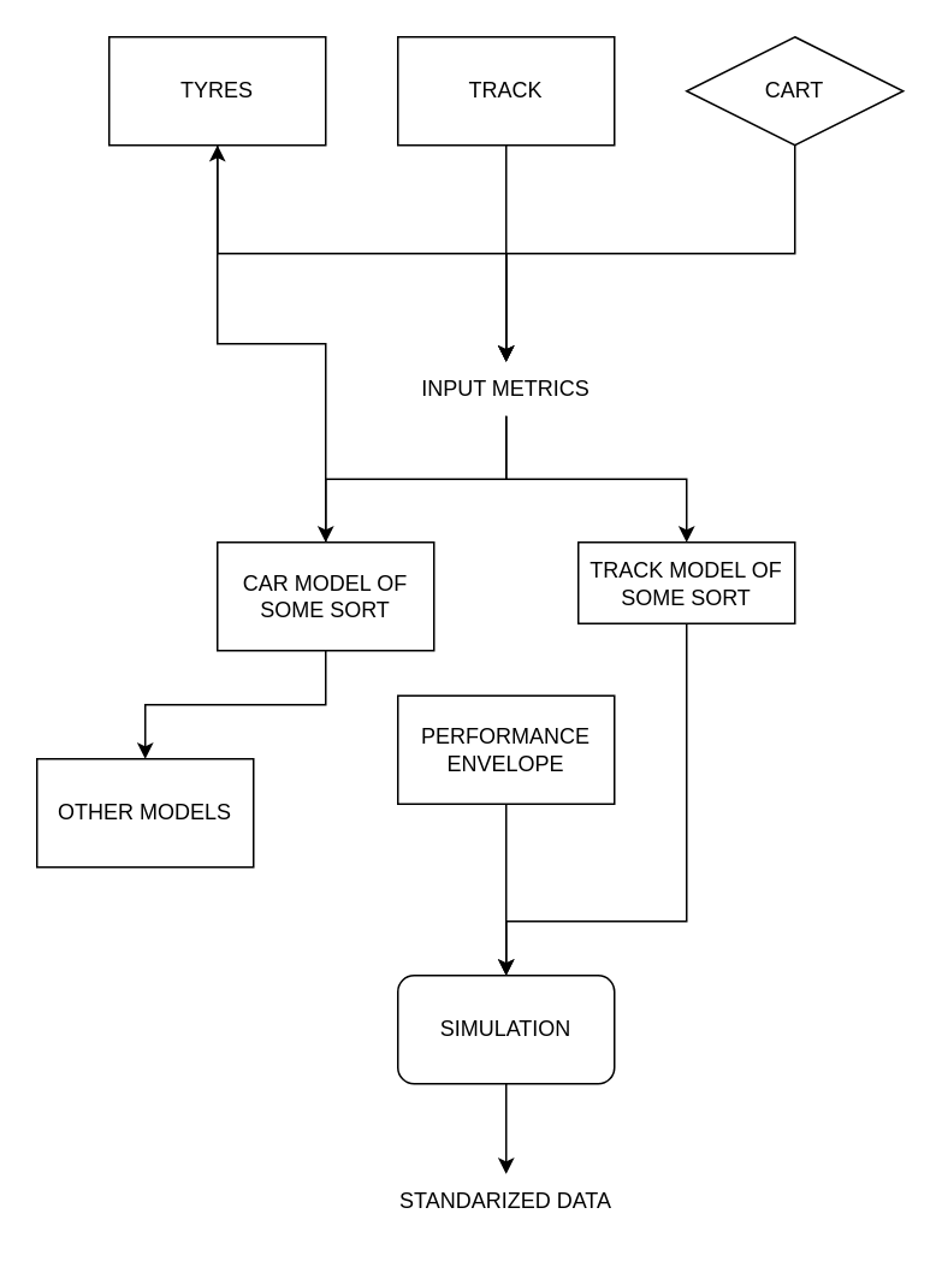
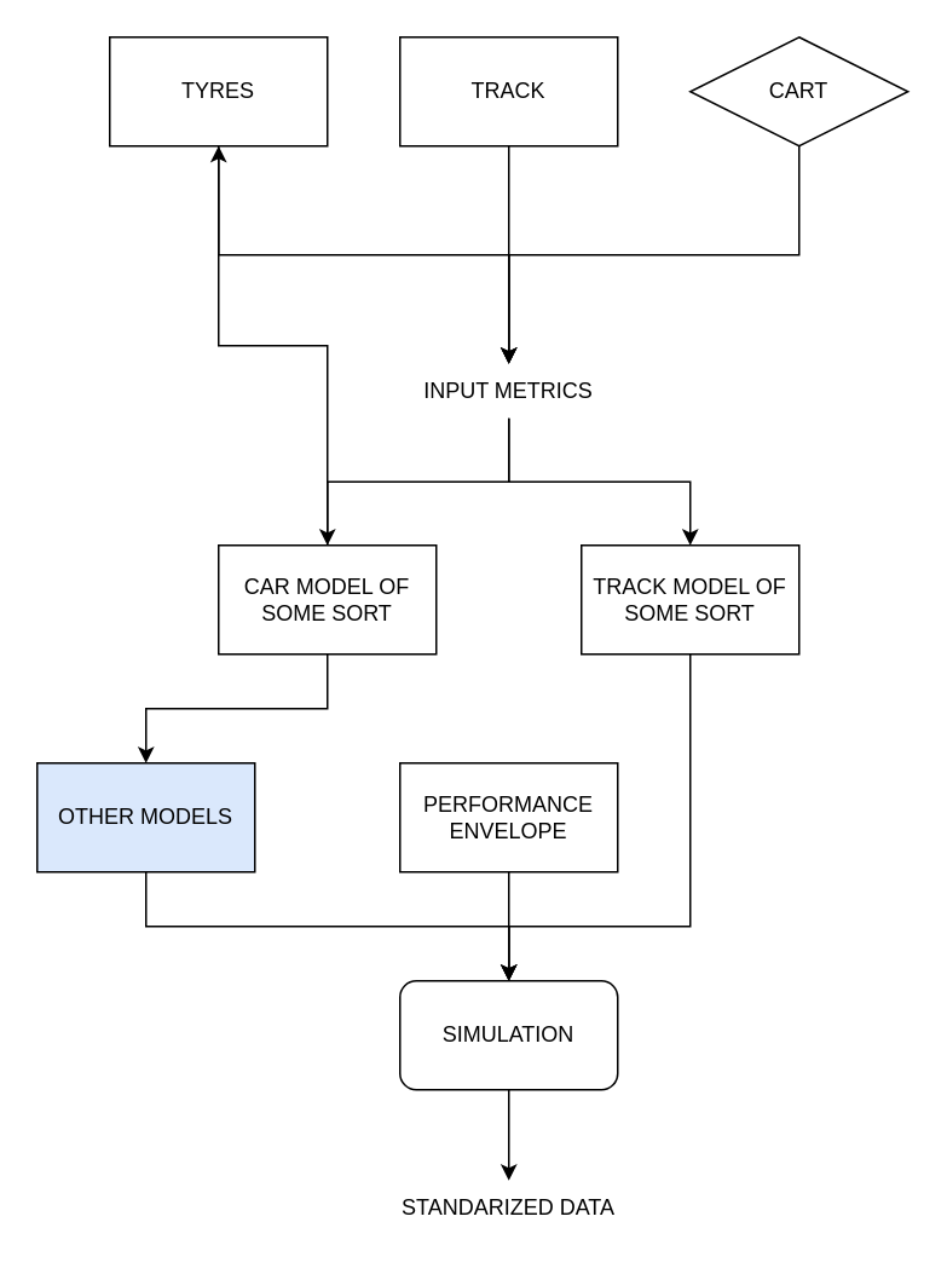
  <mxCell id="0" />
  <mxCell id="1" parent="0" />
  <mxCell id="2" value="" style="edgeStyle=orthogonalEdgeStyle;rounded=0;orthogonalLoop=1;jettySize=auto;html=1;" edge="1" parent="1" source="4" target="13"><mxGeometry relative="1" as="geometry" /></mxCell>
  <mxCell id="3" style="edgeStyle=orthogonalEdgeStyle;rounded=0;orthogonalLoop=1;jettySize=auto;html=1;entryX=0.5;entryY=0;entryDx=0;entryDy=0;" edge="1" parent="1" source="4" target="15"><mxGeometry relative="1" as="geometry" /></mxCell>
  <mxCell id="4" value="INPUT METRICS" style="text;html=1;align=center;verticalAlign=middle;whiteSpace=wrap;rounded=0;" vertex="1" parent="1"><mxGeometry x="220" y="200" width="120" height="30" as="geometry" /></mxCell>
  <mxCell id="5" style="edgeStyle=orthogonalEdgeStyle;rounded=0;orthogonalLoop=1;jettySize=auto;html=1;entryX=0.5;entryY=0;entryDx=0;entryDy=0;exitX=0.5;exitY=1;exitDx=0;exitDy=0;" edge="1" parent="1" source="6" target="4"><mxGeometry relative="1" as="geometry"><mxPoint x="250" y="200" as="targetPoint" /><Array as="points"><mxPoint x="280" y="100" /><mxPoint x="280" y="100" /></Array></mxGeometry></mxCell>
  <mxCell id="6" value="TRACK" style="rounded=0;whiteSpace=wrap;html=1;" vertex="1" parent="1"><mxGeometry x="220" y="20" width="120" height="60" as="geometry" /></mxCell>
  <mxCell id="7" style="edgeStyle=orthogonalEdgeStyle;rounded=0;orthogonalLoop=1;jettySize=auto;html=1;entryX=0.5;entryY=0;entryDx=0;entryDy=0;exitX=0.5;exitY=1;exitDx=0;exitDy=0;" edge="1" parent="1" source="8" target="4"><mxGeometry relative="1" as="geometry"><Array as="points"><mxPoint x="120" y="140" /><mxPoint x="280" y="140" /></Array></mxGeometry></mxCell>
  <mxCell id="8" value="TYRES" style="whiteSpace=wrap;html=1;" vertex="1" parent="1"><mxGeometry x="60" y="20" width="120" height="60" as="geometry" /></mxCell>
  <mxCell id="9" style="edgeStyle=orthogonalEdgeStyle;rounded=0;orthogonalLoop=1;jettySize=auto;html=1;entryX=0.5;entryY=0;entryDx=0;entryDy=0;exitX=0.5;exitY=1;exitDx=0;exitDy=0;" edge="1" parent="1" source="10" target="4"><mxGeometry relative="1" as="geometry"><Array as="points"><mxPoint x="440" y="140" /><mxPoint x="280" y="140" /></Array></mxGeometry></mxCell>
  <mxCell id="10" value="CART" style="rhombus;whiteSpace=wrap;html=1;" vertex="1" parent="1"><mxGeometry x="380" y="20" width="120" height="60" as="geometry" /></mxCell>
  <mxCell id="11" value="" style="edgeStyle=orthogonalEdgeStyle;rounded=0;orthogonalLoop=1;jettySize=auto;html=1;" edge="1" parent="1" source="13" target="8"><mxGeometry relative="1" as="geometry" /></mxCell>
  <mxCell id="12" value="" style="edgeStyle=orthogonalEdgeStyle;rounded=0;orthogonalLoop=1;jettySize=auto;html=1;" edge="1" parent="1" source="13" target="19"><mxGeometry relative="1" as="geometry" /></mxCell>
  <mxCell id="13" value="CAR MODEL OF SOME SORT" style="whiteSpace=wrap;html=1;" vertex="1" parent="1"><mxGeometry x="120" y="300" width="120" height="60" as="geometry" /></mxCell>
  <mxCell id="14" style="edgeStyle=orthogonalEdgeStyle;rounded=0;orthogonalLoop=1;jettySize=auto;html=1;entryX=0.5;entryY=0;entryDx=0;entryDy=0;exitX=0.5;exitY=1;exitDx=0;exitDy=0;" edge="1" parent="1" source="15" target="21"><mxGeometry relative="1" as="geometry"><Array as="points"><mxPoint x="380" y="510" /><mxPoint x="280" y="510" /></Array></mxGeometry></mxCell>
- <mxCell id="15" value="TRACK MODEL OF SOME SORT" style="whiteSpace=wrap;html=1;" vertex="1" parent="1"><mxGeometry x="320" y="300" width="120" height="45" as="geometry" /></mxCell>
+ <mxCell id="15" value="TRACK MODEL OF SOME SORT" style="whiteSpace=wrap;html=1;" vertex="1" parent="1"><mxGeometry x="320" y="300" width="120" height="60" as="geometry" /></mxCell>
  <mxCell id="16" style="edgeStyle=orthogonalEdgeStyle;rounded=0;orthogonalLoop=1;jettySize=auto;html=1;entryX=0.5;entryY=0;entryDx=0;entryDy=0;" edge="1" parent="1" source="17" target="21"><mxGeometry relative="1" as="geometry" /></mxCell>
- <mxCell id="17" value="PERFORMANCE ENVELOPE" style="whiteSpace=wrap;html=1;" vertex="1" parent="1"><mxGeometry x="220" y="385" width="120" height="60" as="geometry" /></mxCell>
- <mxCell id="19" value="OTHER MODELS" style="whiteSpace=wrap;html=1;" vertex="1" parent="1"><mxGeometry x="20" y="420" width="120" height="60" as="geometry" /></mxCell>
+ <mxCell id="17" value="PERFORMANCE ENVELOPE" style="whiteSpace=wrap;html=1;" vertex="1" parent="1"><mxGeometry x="220" y="420" width="120" height="60" as="geometry" /></mxCell>
+ <mxCell id="18" style="edgeStyle=orthogonalEdgeStyle;rounded=0;orthogonalLoop=1;jettySize=auto;html=1;entryX=0.5;entryY=0;entryDx=0;entryDy=0;exitX=0.5;exitY=1;exitDx=0;exitDy=0;" edge="1" parent="1" source="19" target="21"><mxGeometry relative="1" as="geometry" /></mxCell>
+ <mxCell id="19" value="OTHER MODELS" style="whiteSpace=wrap;html=1;fillColor=#dae8fc;" vertex="1" parent="1"><mxGeometry x="20" y="420" width="120" height="60" as="geometry" /></mxCell>
  <mxCell id="20" style="edgeStyle=orthogonalEdgeStyle;rounded=0;orthogonalLoop=1;jettySize=auto;html=1;entryX=0.5;entryY=0;entryDx=0;entryDy=0;" edge="1" parent="1" source="21" target="22"><mxGeometry relative="1" as="geometry" /></mxCell>
  <mxCell id="21" value="SIMULATION" style="whiteSpace=wrap;html=1;rounded=1;" vertex="1" parent="1"><mxGeometry x="220" y="540" width="120" height="60" as="geometry" /></mxCell>
  <mxCell id="22" value="STANDARIZED DATA" style="text;html=1;align=center;verticalAlign=middle;whiteSpace=wrap;rounded=0;" vertex="1" parent="1"><mxGeometry x="220" y="650" width="120" height="30" as="geometry" /></mxCell>
